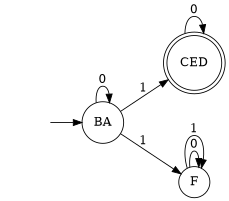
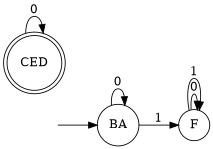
  digraph {
    rankdir=LR
    node [shape=circle]
    "" [shape=plaintext]
    n2 [label=BA]
    n3 [label=CED shape=doublecircle]
    n4 [label=F]
    "" -> n2
    n2 -> n2 [label=0]
-   n2 -> n3 [label=1]
    n2 -> n4 [label=1]
    n3 -> n3 [label=0]
    n4 -> n4 [label=0]
    n4 -> n4 [label=1]
  }
